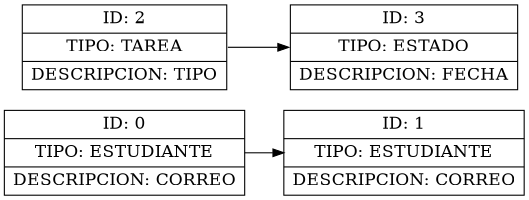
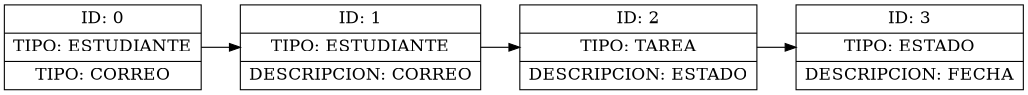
  digraph {
    rankdir=LR
    node [fontsize=16 shape=record]
    edge [headport=f1 tailport=f1]
-   n1 [label="<f0> ID: 0| <f1> TIPO: ESTUDIANTE| <f2> DESCRIPCION: CORREO"]
+   n1 [label="<f0> ID: 0| <f1> TIPO: ESTUDIANTE| <f2> TIPO: CORREO"]
    n2 [label="<f0> ID: 1| <f1> TIPO: ESTUDIANTE| <f2> DESCRIPCION: CORREO"]
-   n3 [label="<f0> ID: 2| <f1> TIPO: TAREA| <f2> DESCRIPCION: TIPO"]
+   n3 [label="<f0> ID: 2| <f1> TIPO: TAREA| <f2> DESCRIPCION: ESTADO"]
    n4 [label="<f0> ID: 3| <f1> TIPO: ESTADO| <f2> DESCRIPCION: FECHA"]
    n1 -> n2
+   n2 -> n3
    n3 -> n4
  }
